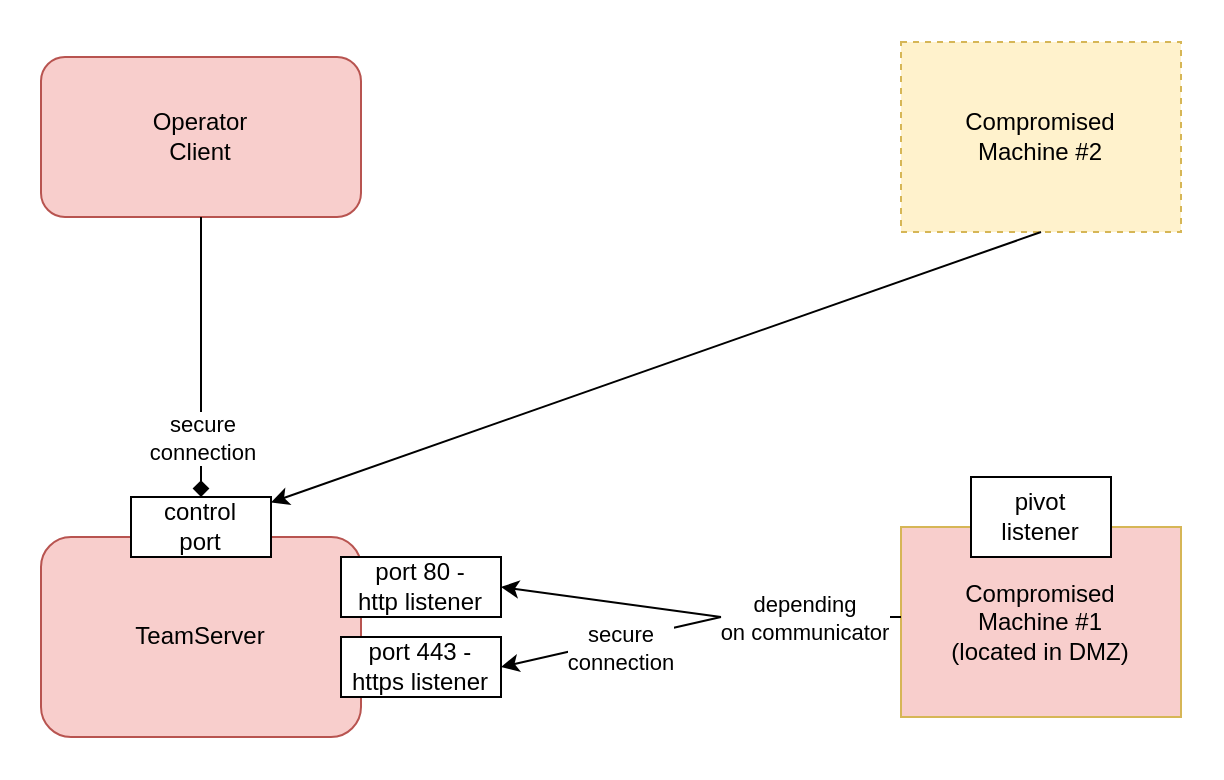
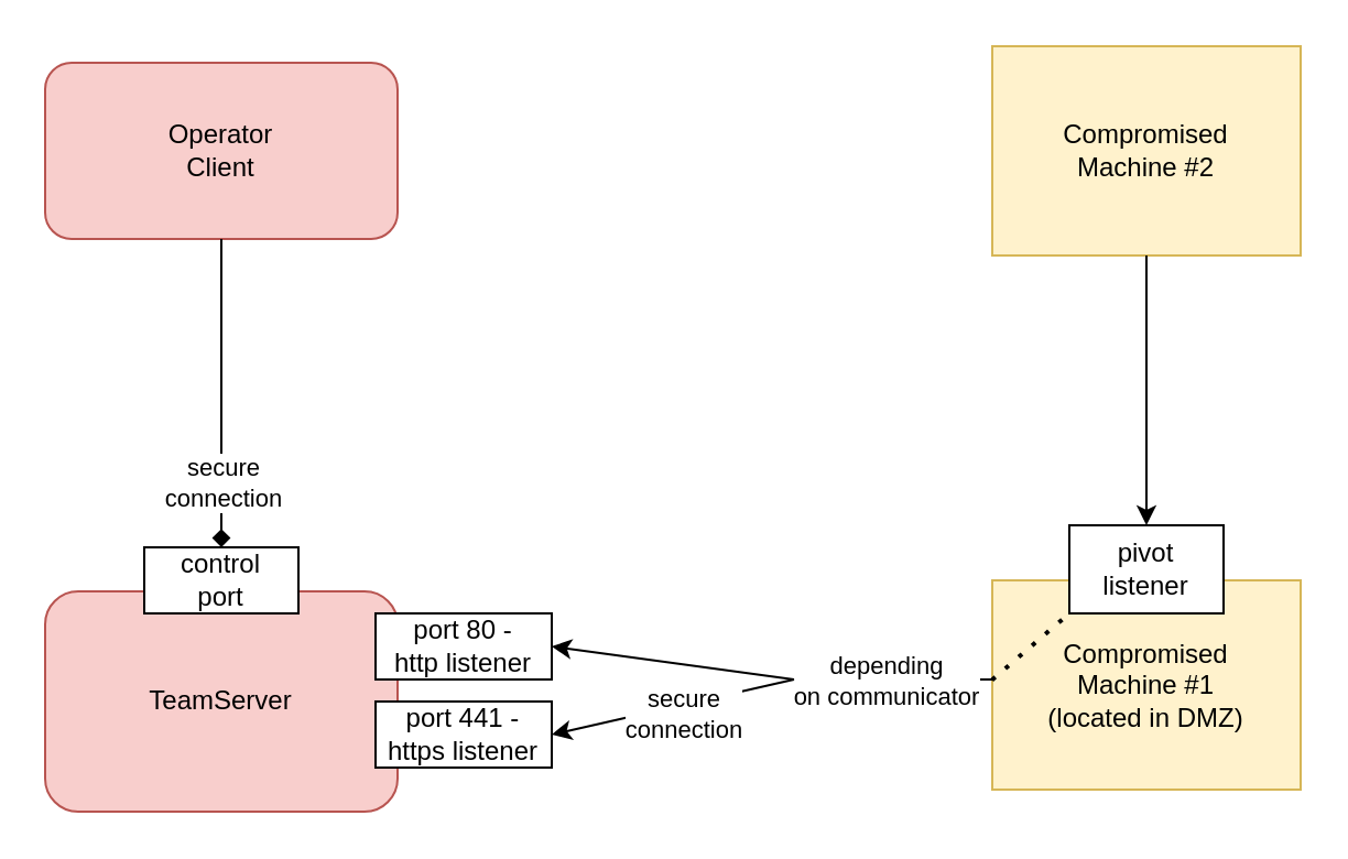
  <mxCell id="0" />
  <mxCell id="1" parent="0" />
  <mxCell id="2" value="TeamServer" style="rounded=1;whiteSpace=wrap;html=1;fillColor=#f8cecc;strokeColor=#b85450;" vertex="1" parent="1"><mxGeometry x="20" y="268" width="160" height="100" as="geometry" /></mxCell>
  <mxCell id="3" value="Operator&lt;div&gt;Client&lt;/div&gt;" style="whiteSpace=wrap;html=1;fillColor=#f8cecc;strokeColor=#b85450;rounded=1;" vertex="1" parent="1"><mxGeometry x="20" y="28" width="160" height="80" as="geometry" /></mxCell>
  <mxCell id="4" value="" style="endArrow=diamond;html=1;rounded=0;exitX=0.5;exitY=1;exitDx=0;exitDy=0;entryX=0.5;entryY=0;entryDx=0;entryDy=0;" edge="1" parent="1" source="3" target="6"><mxGeometry width="50" height="50" relative="1" as="geometry"><mxPoint x="320" y="298" as="sourcePoint" /><mxPoint x="100" y="228" as="targetPoint" /></mxGeometry></mxCell>
  <mxCell id="5" value="secure&lt;div&gt;connection&lt;/div&gt;" style="edgeLabel;html=1;align=center;verticalAlign=middle;resizable=0;points=[];" vertex="1" connectable="0" parent="4"><mxGeometry x="-0.051" relative="1" as="geometry"><mxPoint y="44" as="offset" /></mxGeometry></mxCell>
  <mxCell id="6" value="&lt;div&gt;control&lt;/div&gt;&lt;div&gt;port&lt;/div&gt;" style="rounded=0;whiteSpace=wrap;html=1;" vertex="1" parent="1"><mxGeometry x="65" y="248" width="70" height="30" as="geometry" /></mxCell>
- <mxCell id="7" value="port 443 -&lt;div&gt;https listener&lt;/div&gt;" style="rounded=0;whiteSpace=wrap;html=1;" vertex="1" parent="1"><mxGeometry x="170" y="318" width="80" height="30" as="geometry" /></mxCell>
+ <mxCell id="7" value="port 441 -&lt;div&gt;https listener&lt;/div&gt;" style="rounded=0;whiteSpace=wrap;html=1;" vertex="1" parent="1"><mxGeometry x="170" y="318" width="80" height="30" as="geometry" /></mxCell>
  <mxCell id="8" value="port 80 -&lt;div&gt;http listener&lt;/div&gt;" style="rounded=0;whiteSpace=wrap;html=1;" vertex="1" parent="1"><mxGeometry x="170" y="278" width="80" height="30" as="geometry" /></mxCell>
- <mxCell id="9" value="Compromised&lt;div&gt;Machine #1&lt;/div&gt;&lt;div&gt;(located in DMZ)&lt;/div&gt;" style="rounded=0;whiteSpace=wrap;html=1;fillColor=#f8cecc;strokeColor=#d6b656;" vertex="1" parent="1"><mxGeometry x="450" y="263" width="140" height="95" as="geometry" /></mxCell>
+ <mxCell id="9" value="Compromised&lt;div&gt;Machine #1&lt;/div&gt;&lt;div&gt;(located in DMZ)&lt;/div&gt;" style="rounded=0;whiteSpace=wrap;html=1;fillColor=#fff2cc;strokeColor=#d6b656;" vertex="1" parent="1"><mxGeometry x="450" y="263" width="140" height="95" as="geometry" /></mxCell>
  <mxCell id="10" value="" style="endArrow=none;html=1;rounded=0;entryX=0;entryY=0.474;entryDx=0;entryDy=0;entryPerimeter=0;" edge="1" parent="1" target="9"><mxGeometry width="50" height="50" relative="1" as="geometry"><mxPoint x="360" y="308" as="sourcePoint" /><mxPoint x="370" y="248" as="targetPoint" /></mxGeometry></mxCell>
  <mxCell id="11" value="depending&lt;div&gt;on communicator&lt;/div&gt;" style="edgeLabel;html=1;align=center;verticalAlign=middle;resizable=0;points=[];" vertex="1" connectable="0" parent="10"><mxGeometry x="-0.628" y="1" relative="1" as="geometry"><mxPoint x="24" y="1" as="offset" /></mxGeometry></mxCell>
  <mxCell id="12" value="" style="endArrow=classic;html=1;rounded=0;entryX=1;entryY=0.5;entryDx=0;entryDy=0;" edge="1" parent="1" target="8"><mxGeometry width="50" height="50" relative="1" as="geometry"><mxPoint x="360" y="308" as="sourcePoint" /><mxPoint x="370" y="248" as="targetPoint" /></mxGeometry></mxCell>
  <mxCell id="13" value="" style="endArrow=classic;html=1;rounded=0;entryX=1;entryY=0.5;entryDx=0;entryDy=0;" edge="1" parent="1" target="7"><mxGeometry width="50" height="50" relative="1" as="geometry"><mxPoint x="360" y="308" as="sourcePoint" /><mxPoint x="360" y="268" as="targetPoint" /></mxGeometry></mxCell>
  <mxCell id="14" value="secure&lt;div&gt;connection&lt;/div&gt;" style="edgeLabel;html=1;align=center;verticalAlign=middle;resizable=0;points=[];" vertex="1" connectable="0" parent="13"><mxGeometry x="0.311" y="-1" relative="1" as="geometry"><mxPoint x="22" as="offset" /></mxGeometry></mxCell>
  <mxCell id="15" value="pivot&lt;div&gt;listener&lt;/div&gt;" style="rounded=0;whiteSpace=wrap;html=1;" vertex="1" parent="1"><mxGeometry x="485" y="238" width="70" height="40" as="geometry" /></mxCell>
- <mxCell id="16" value="Compromised&lt;div&gt;Machine #2&lt;/div&gt;" style="rounded=0;whiteSpace=wrap;html=1;fillColor=#fff2cc;strokeColor=#d6b656;dashed=1;" vertex="1" parent="1"><mxGeometry x="450" y="20.5" width="140" height="95" as="geometry" /></mxCell>
- <mxCell id="17" value="" style="endArrow=classic;html=1;rounded=0;exitX=0.5;exitY=1;exitDx=0;exitDy=0;" edge="1" parent="1" source="16" target="6"><mxGeometry width="50" height="50" relative="1" as="geometry"><mxPoint x="430" y="168" as="sourcePoint" /><mxPoint x="480" y="118" as="targetPoint" /></mxGeometry></mxCell>
+ <mxCell id="16" value="Compromised&lt;div&gt;Machine #2&lt;/div&gt;" style="rounded=0;whiteSpace=wrap;html=1;fillColor=#fff2cc;strokeColor=#d6b656;" vertex="1" parent="1"><mxGeometry x="450" y="20.5" width="140" height="95" as="geometry" /></mxCell>
+ <mxCell id="17" value="" style="endArrow=classic;html=1;rounded=0;exitX=0.5;exitY=1;exitDx=0;exitDy=0;entryX=0.5;entryY=0;entryDx=0;entryDy=0;" edge="1" parent="1" source="16" target="15"><mxGeometry width="50" height="50" relative="1" as="geometry"><mxPoint x="430" y="168" as="sourcePoint" /><mxPoint x="480" y="118" as="targetPoint" /></mxGeometry></mxCell>
+ <mxCell id="18" value="" style="endArrow=none;dashed=1;html=1;dashPattern=1 3;strokeWidth=2;rounded=0;entryX=0;entryY=1;entryDx=0;entryDy=0;exitX=-0.001;exitY=0.476;exitDx=0;exitDy=0;exitPerimeter=0;" edge="1" parent="1" source="9" target="15"><mxGeometry width="50" height="50" relative="1" as="geometry"><mxPoint x="360" y="278" as="sourcePoint" /><mxPoint x="410" y="228" as="targetPoint" /></mxGeometry></mxCell>
